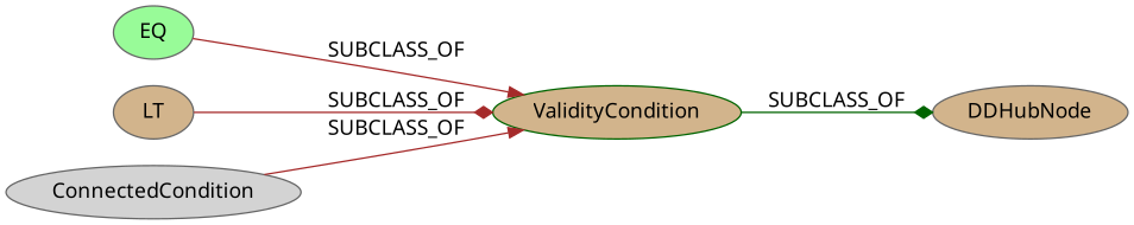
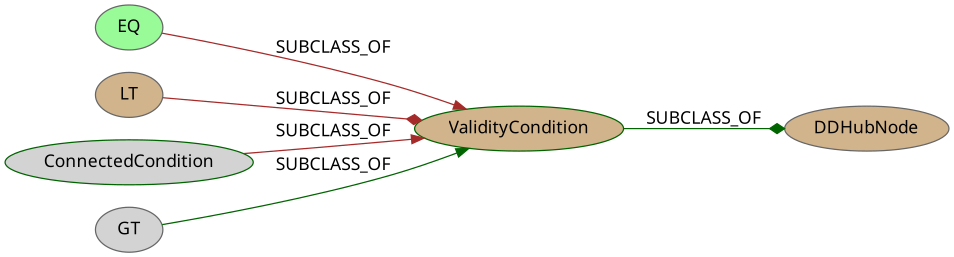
  strict digraph {
    fontname="Noto Sans"
    rankdir=LR
    node [color=gray40 fillcolor=tan fontname="Noto Sans" style=filled]
    edge [arrowhead=normal color=brown fontname="Noto Sans"]
    EQ [fillcolor=palegreen]
    ValidityCondition [color=darkgreen]
    DDHubNode
    LT
-   ConnectedCondition [fillcolor=lightgrey]
+   ConnectedCondition [color=darkgreen fillcolor=lightgrey]
+   GT [fillcolor=lightgrey]
    EQ -> ValidityCondition [label=SUBCLASS_OF]
    ValidityCondition -> DDHubNode [arrowhead=diamond color=darkgreen label=SUBCLASS_OF]
    LT -> ValidityCondition [arrowhead=diamond label=SUBCLASS_OF]
    ConnectedCondition -> ValidityCondition [label=SUBCLASS_OF]
+   GT -> ValidityCondition [color=darkgreen label=SUBCLASS_OF]
  }
